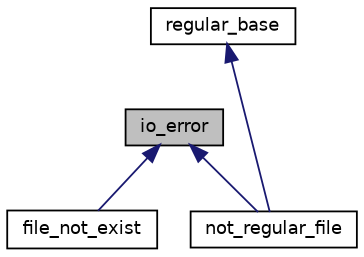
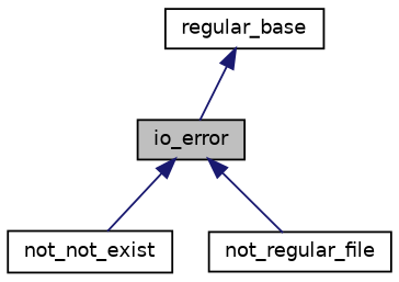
  digraph {
    node [color=black fillcolor=white fontname=Helvetica fontsize=10 shape=record style=filled]
    edge [color=midnightblue dir=back fontname=Helvetica fontsize=10 labelfontname=Helvetica labelfontsize=10 style=solid]
    n1 [fillcolor=grey75 fontcolor=black height=0.2 label=io_error width=0.4]
-   n2 [height=0.2 label=file_not_exist width=0.4]
+   n2 [height=0.2 label=not_not_exist width=0.4]
    n3 [height=0.2 label=not_regular_file width=0.4]
    n4 [height=0.2 label=regular_base width=0.4]
    n1 -> n2
    n1 -> n3
-   n4 -> n3
+   n4 -> n1
  }
